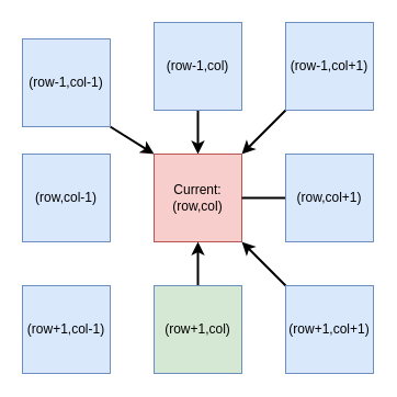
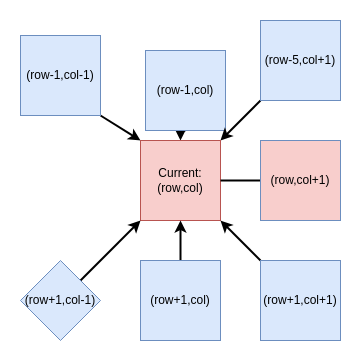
  <mxCell id="0" />
  <mxCell id="1" parent="0" />
  <mxCell id="2" style="rounded=0;orthogonalLoop=1;jettySize=auto;html=1;exitX=1;exitY=1;exitDx=0;exitDy=0;entryX=0;entryY=0;entryDx=0;entryDy=0;strokeWidth=2;" edge="1" parent="1" source="3" target="9"><mxGeometry relative="1" as="geometry" /></mxCell>
  <mxCell id="3" value="(row-1,col-1)" style="whiteSpace=wrap;html=1;aspect=fixed;fillColor=#dae8fc;strokeColor=#6c8ebf;" vertex="1" parent="1"><mxGeometry x="20" y="35" width="80" height="80" as="geometry" /></mxCell>
- <mxCell id="4" value="(row,col-1)" style="whiteSpace=wrap;html=1;aspect=fixed;fillColor=#dae8fc;strokeColor=#6c8ebf;" vertex="1" parent="1"><mxGeometry x="20" y="140" width="80" height="80" as="geometry" /></mxCell>
  <mxCell id="5" style="edgeStyle=orthogonalEdgeStyle;rounded=0;orthogonalLoop=1;jettySize=auto;html=1;exitX=0.5;exitY=1;exitDx=0;exitDy=0;entryX=0.5;entryY=0;entryDx=0;entryDy=0;strokeWidth=2;" edge="1" parent="1" source="6" target="9"><mxGeometry relative="1" as="geometry" /></mxCell>
- <mxCell id="6" value="(row-1,col)" style="whiteSpace=wrap;html=1;aspect=fixed;fillColor=#dae8fc;strokeColor=#6c8ebf;" vertex="1" parent="1"><mxGeometry x="140" y="20" width="80" height="80" as="geometry" /></mxCell>
+ <mxCell id="6" value="(row-1,col)" style="whiteSpace=wrap;html=1;aspect=fixed;fillColor=#dae8fc;strokeColor=#6c8ebf;" vertex="1" parent="1"><mxGeometry x="145" y="50" width="80" height="80" as="geometry" /></mxCell>
  <mxCell id="7" style="rounded=0;orthogonalLoop=1;jettySize=auto;html=1;exitX=0;exitY=1;exitDx=0;exitDy=0;entryX=1;entryY=0;entryDx=0;entryDy=0;strokeWidth=2;" edge="1" parent="1" source="8" target="9"><mxGeometry relative="1" as="geometry" /></mxCell>
- <mxCell id="8" value="(row-1,col+1)" style="whiteSpace=wrap;html=1;aspect=fixed;fillColor=#dae8fc;strokeColor=#6c8ebf;" vertex="1" parent="1"><mxGeometry x="260" y="20" width="80" height="80" as="geometry" /></mxCell>
+ <mxCell id="8" value="(row-5,col+1)" style="whiteSpace=wrap;html=1;aspect=fixed;fillColor=#dae8fc;strokeColor=#6c8ebf;" vertex="1" parent="1"><mxGeometry x="260" y="20" width="80" height="80" as="geometry" /></mxCell>
  <mxCell id="9" value="Current:&lt;br&gt;(row,col)" style="whiteSpace=wrap;html=1;aspect=fixed;fillColor=#f8cecc;strokeColor=#b85450;" vertex="1" parent="1"><mxGeometry x="140" y="140" width="80" height="80" as="geometry" /></mxCell>
  <mxCell id="10" style="edgeStyle=orthogonalEdgeStyle;rounded=0;orthogonalLoop=1;jettySize=auto;html=1;exitX=0;exitY=0.5;exitDx=0;exitDy=0;entryX=1;entryY=0.5;entryDx=0;entryDy=0;strokeWidth=2;endArrow=none;" edge="1" parent="1" source="11" target="9"><mxGeometry relative="1" as="geometry" /></mxCell>
- <mxCell id="11" value="(row,col+1)" style="whiteSpace=wrap;html=1;aspect=fixed;fillColor=#dae8fc;strokeColor=#6c8ebf;" vertex="1" parent="1"><mxGeometry x="260" y="140" width="80" height="80" as="geometry" /></mxCell>
+ <mxCell id="11" value="(row,col+1)" style="whiteSpace=wrap;html=1;aspect=fixed;fillColor=#f8cecc;strokeColor=#6c8ebf;" vertex="1" parent="1"><mxGeometry x="260" y="140" width="80" height="80" as="geometry" /></mxCell>
  <mxCell id="12" style="edgeStyle=orthogonalEdgeStyle;rounded=0;orthogonalLoop=1;jettySize=auto;html=1;exitX=0.5;exitY=0;exitDx=0;exitDy=0;entryX=0.5;entryY=1;entryDx=0;entryDy=0;strokeWidth=2;" edge="1" parent="1" source="13" target="9"><mxGeometry relative="1" as="geometry" /></mxCell>
- <mxCell id="13" value="(row+1,col)" style="whiteSpace=wrap;html=1;aspect=fixed;fillColor=#d5e8d4;strokeColor=#6c8ebf;" vertex="1" parent="1"><mxGeometry x="140" y="260" width="80" height="80" as="geometry" /></mxCell>
- <mxCell id="15" value="(row+1,col-1)" style="whiteSpace=wrap;html=1;aspect=fixed;fillColor=#dae8fc;strokeColor=#6c8ebf;" vertex="1" parent="1"><mxGeometry x="20" y="260" width="80" height="80" as="geometry" /></mxCell>
+ <mxCell id="13" value="(row+1,col)" style="whiteSpace=wrap;html=1;aspect=fixed;fillColor=#dae8fc;strokeColor=#6c8ebf;" vertex="1" parent="1"><mxGeometry x="140" y="260" width="80" height="80" as="geometry" /></mxCell>
+ <mxCell id="14" style="rounded=0;orthogonalLoop=1;jettySize=auto;html=1;exitX=1;exitY=0;exitDx=0;exitDy=0;entryX=0;entryY=1;entryDx=0;entryDy=0;strokeWidth=2;" edge="1" parent="1" source="15" target="9"><mxGeometry relative="1" as="geometry" /></mxCell>
+ <mxCell id="15" value="(row+1,col-1)" style="rhombus;whiteSpace=wrap;html=1;aspect=fixed;fillColor=#dae8fc;strokeColor=#6c8ebf;" vertex="1" parent="1"><mxGeometry x="20" y="260" width="80" height="80" as="geometry" /></mxCell>
  <mxCell id="16" style="rounded=0;orthogonalLoop=1;jettySize=auto;html=1;exitX=0;exitY=0;exitDx=0;exitDy=0;entryX=1;entryY=1;entryDx=0;entryDy=0;strokeWidth=2;" edge="1" parent="1" source="17" target="9"><mxGeometry relative="1" as="geometry" /></mxCell>
  <mxCell id="17" value="(row+1,col+1)" style="whiteSpace=wrap;html=1;aspect=fixed;fillColor=#dae8fc;strokeColor=#6c8ebf;" vertex="1" parent="1"><mxGeometry x="260" y="260" width="80" height="80" as="geometry" /></mxCell>
